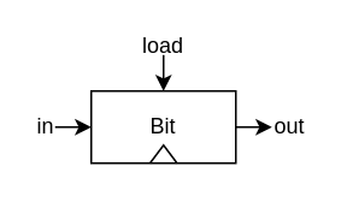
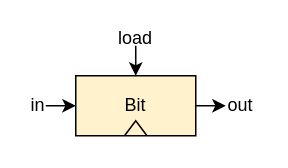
  <mxCell id="0" />
  <mxCell id="1" parent="0" />
  <mxCell id="2" style="edgeStyle=orthogonalEdgeStyle;rounded=0;orthogonalLoop=1;jettySize=auto;html=1;endArrow=none;endFill=0;startArrow=classic;startFill=1;" edge="1" parent="1" source="5"><mxGeometry relative="1" as="geometry"><mxPoint x="30" y="70" as="targetPoint" /></mxGeometry></mxCell>
  <mxCell id="3" style="edgeStyle=orthogonalEdgeStyle;rounded=0;orthogonalLoop=1;jettySize=auto;html=1;startArrow=classic;startFill=1;endArrow=none;endFill=0;" edge="1" parent="1" source="5"><mxGeometry relative="1" as="geometry"><mxPoint x="90" y="30" as="targetPoint" /></mxGeometry></mxCell>
  <mxCell id="4" style="edgeStyle=orthogonalEdgeStyle;rounded=0;orthogonalLoop=1;jettySize=auto;html=1;" edge="1" parent="1" source="5"><mxGeometry relative="1" as="geometry"><mxPoint x="150" y="70" as="targetPoint" /></mxGeometry></mxCell>
- <mxCell id="5" value="Bit" style="rounded=0;whiteSpace=wrap;html=1;" vertex="1" parent="1"><mxGeometry x="50" y="50" width="80" height="40" as="geometry" /></mxCell>
+ <mxCell id="5" value="Bit" style="rounded=0;whiteSpace=wrap;html=1;fillColor=#fff2cc;" vertex="1" parent="1"><mxGeometry x="50" y="50" width="80" height="40" as="geometry" /></mxCell>
  <mxCell id="6" value="" style="edgeStyle=none;orthogonalLoop=1;jettySize=auto;html=1;rounded=0;endArrow=none;endFill=0;" edge="1" parent="1"><mxGeometry width="80" relative="1" as="geometry"><mxPoint x="82.5" y="90" as="sourcePoint" /><mxPoint x="97.5" y="90" as="targetPoint" /><Array as="points"><mxPoint x="90" y="80" /></Array></mxGeometry></mxCell>
  <mxCell id="7" value="in" style="text;strokeColor=none;align=center;fillColor=none;html=1;verticalAlign=middle;whiteSpace=wrap;rounded=0;" vertex="1" parent="1"><mxGeometry x="20" y="65" width="10" height="10" as="geometry" /></mxCell>
  <mxCell id="8" value="load" style="text;strokeColor=none;align=center;fillColor=none;html=1;verticalAlign=middle;whiteSpace=wrap;rounded=0;" vertex="1" parent="1"><mxGeometry x="75" y="20" width="30" height="10" as="geometry" /></mxCell>
  <mxCell id="9" value="out" style="text;strokeColor=none;align=center;fillColor=none;html=1;verticalAlign=middle;whiteSpace=wrap;rounded=0;" vertex="1" parent="1"><mxGeometry x="150" y="65" width="20" height="10" as="geometry" /></mxCell>
